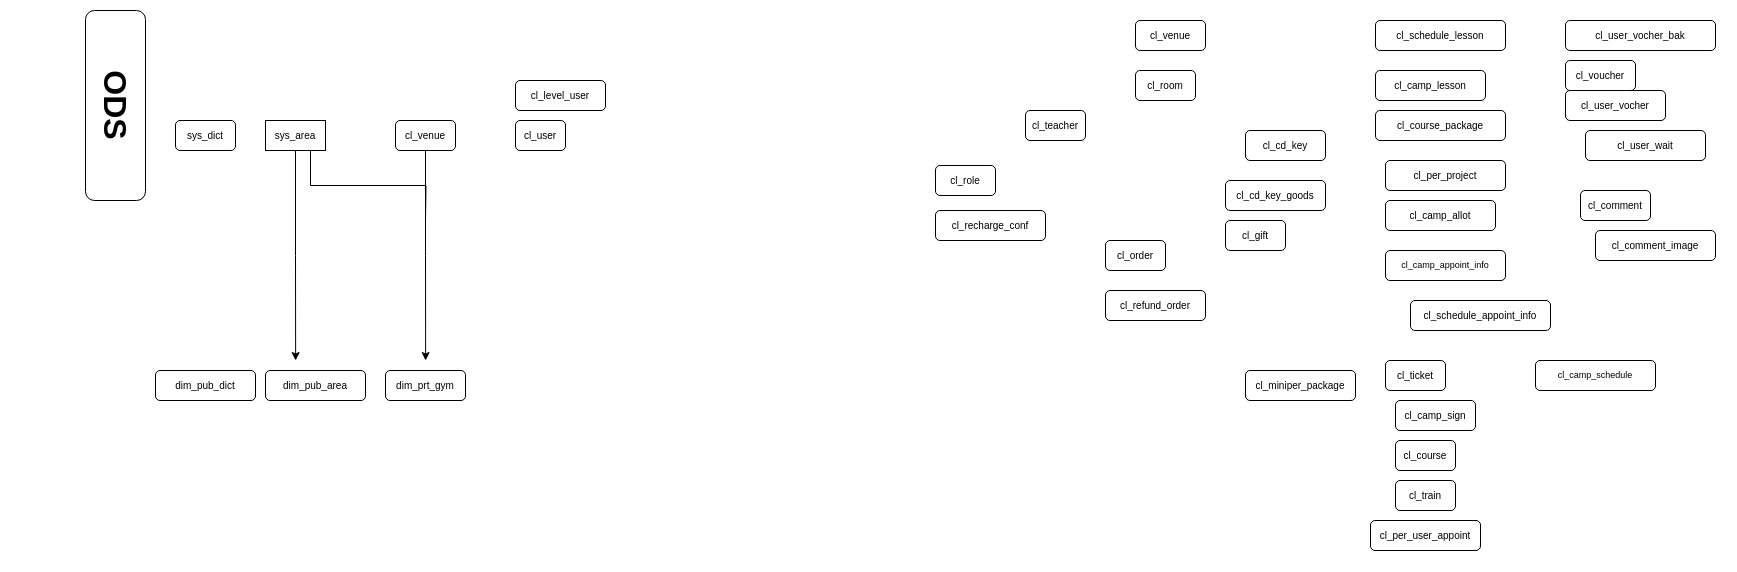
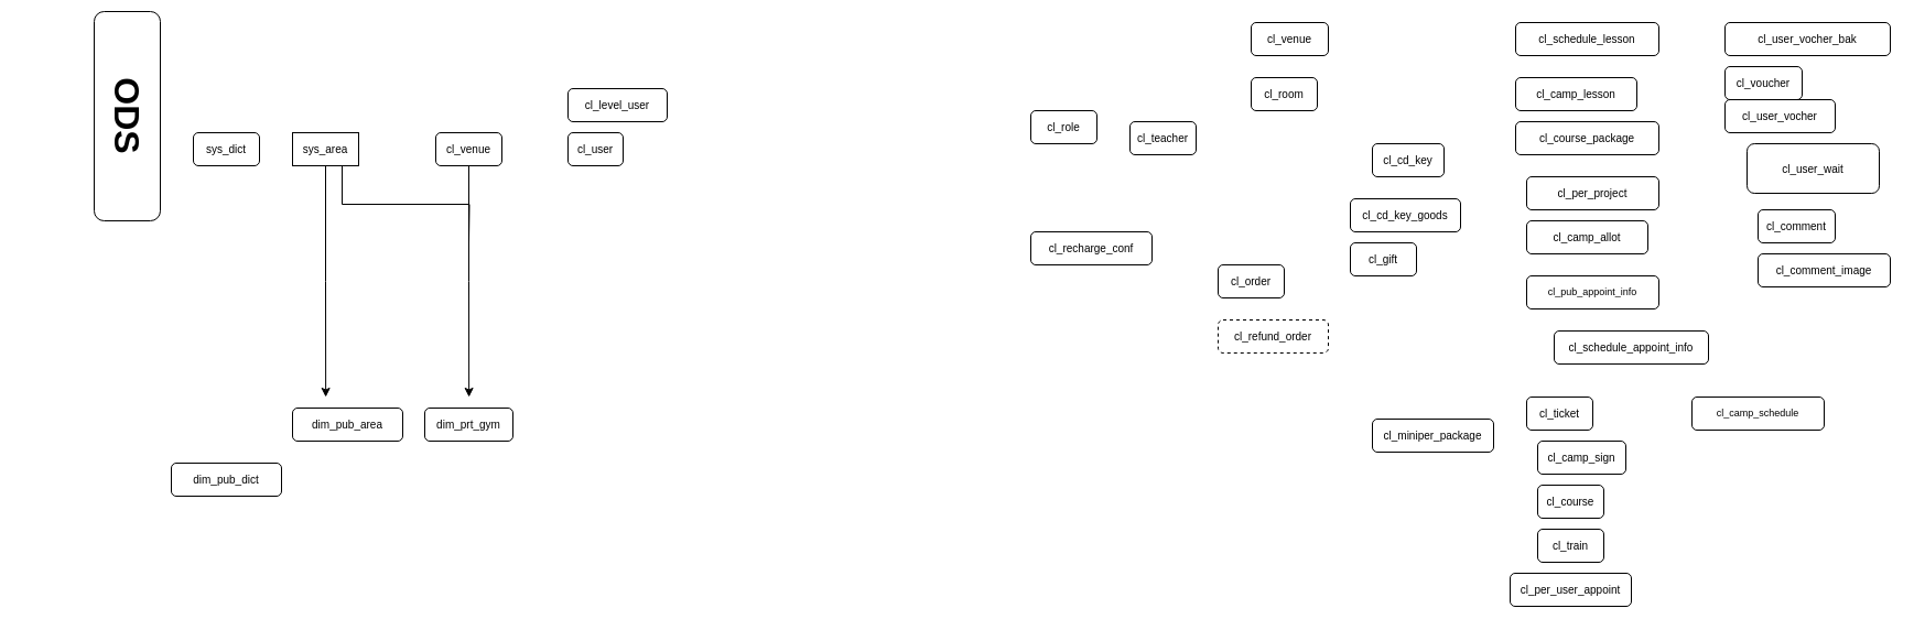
  <mxCell id="0" />
  <mxCell id="1" parent="0" />
  <mxCell id="2" value="ODS" style="rounded=1;whiteSpace=wrap;html=1;rotation=90;textDirection=ltr;fontSize=32;fontStyle=1" parent="1" vertex="1"><mxGeometry x="20" y="75" width="190" height="60" as="geometry" /></mxCell>
  <mxCell id="3" value="&lt;font style=&quot;font-size: 10px;&quot;&gt;cl_user&lt;/font&gt;" style="rounded=1;whiteSpace=wrap;html=1;strokeWidth=1;fontSize=10;" parent="1" vertex="1"><mxGeometry x="515" y="120" width="50" height="30" as="geometry" /></mxCell>
  <mxCell id="4" value="cl_schedule_lesson" style="rounded=1;whiteSpace=wrap;html=1;strokeWidth=1;fontSize=10;" parent="1" vertex="1"><mxGeometry x="1375" y="20" width="130" height="30" as="geometry" /></mxCell>
  <mxCell id="5" value="cl_per_project" style="rounded=1;whiteSpace=wrap;html=1;strokeWidth=1;fontSize=10;" parent="1" vertex="1"><mxGeometry x="1385" y="160" width="120" height="30" as="geometry" /></mxCell>
- <mxCell id="6" value="cl_comment" style="rounded=1;whiteSpace=wrap;html=1;strokeWidth=1;fontSize=10;" parent="1" vertex="1"><mxGeometry x="1580" y="190" width="70" height="30" as="geometry" /></mxCell>
+ <mxCell id="6" value="cl_comment" style="rounded=1;whiteSpace=wrap;html=1;strokeWidth=1;fontSize=10;" parent="1" vertex="1"><mxGeometry x="1595" y="190" width="70" height="30" as="geometry" /></mxCell>
  <mxCell id="7" value="cl_venue" style="rounded=1;whiteSpace=wrap;html=1;strokeWidth=1;fontSize=10;" parent="1" vertex="1"><mxGeometry x="1135" y="20" width="70" height="30" as="geometry" /></mxCell>
  <mxCell id="8" value="cl_course_package" style="rounded=1;whiteSpace=wrap;html=1;strokeWidth=1;fontSize=10;" parent="1" vertex="1"><mxGeometry x="1375" y="110" width="130" height="30" as="geometry" /></mxCell>
  <mxCell id="9" value="cl_camp_lesson" style="rounded=1;whiteSpace=wrap;html=1;strokeWidth=1;fontSize=10;" parent="1" vertex="1"><mxGeometry x="1375" y="70" width="110" height="30" as="geometry" /></mxCell>
  <mxCell id="10" value="cl_room" style="rounded=1;whiteSpace=wrap;html=1;strokeWidth=1;fontSize=10;" parent="1" vertex="1"><mxGeometry x="1135" y="70" width="60" height="30" as="geometry" /></mxCell>
- <mxCell id="11" value="cl_user_wait" style="rounded=1;whiteSpace=wrap;html=1;strokeWidth=1;fontSize=10;" parent="1" vertex="1"><mxGeometry x="1585" y="130" width="120" height="30" as="geometry" /></mxCell>
+ <mxCell id="11" value="cl_user_wait" style="rounded=1;whiteSpace=wrap;html=1;strokeWidth=1;fontSize=10;" parent="1" vertex="1"><mxGeometry x="1585" y="130" width="120" height="45" as="geometry" /></mxCell>
  <mxCell id="12" value="cl_camp_allot" style="rounded=1;whiteSpace=wrap;html=1;strokeWidth=1;fontSize=10;" parent="1" vertex="1"><mxGeometry x="1385" y="200" width="110" height="30" as="geometry" /></mxCell>
  <mxCell id="13" value="cl_level_user" style="rounded=1;whiteSpace=wrap;html=1;strokeWidth=1;fontSize=10;" parent="1" vertex="1"><mxGeometry x="515" y="80" width="90" height="30" as="geometry" /></mxCell>
- <mxCell id="14" value="cl_cd_key" style="rounded=1;whiteSpace=wrap;html=1;strokeWidth=1;fontSize=10;" parent="1" vertex="1"><mxGeometry x="1245" y="130" width="80" height="30" as="geometry" /></mxCell>
+ <mxCell id="14" value="cl_cd_key" style="rounded=1;whiteSpace=wrap;html=1;strokeWidth=1;fontSize=10;" parent="1" vertex="1"><mxGeometry x="1245" y="130" width="65" height="30" as="geometry" /></mxCell>
  <mxCell id="15" value="cl_user_vocher_bak" style="rounded=1;whiteSpace=wrap;html=1;strokeWidth=1;fontSize=10;" parent="1" vertex="1"><mxGeometry x="1565" y="20" width="150" height="30" as="geometry" /></mxCell>
- <mxCell id="16" value="cl_role" style="rounded=1;whiteSpace=wrap;html=1;strokeWidth=1;fontSize=10;" parent="1" vertex="1"><mxGeometry x="935" y="165" width="60" height="30" as="geometry" /></mxCell>
+ <mxCell id="16" value="cl_role" style="rounded=1;whiteSpace=wrap;html=1;strokeWidth=1;fontSize=10;" parent="1" vertex="1"><mxGeometry x="935" y="100" width="60" height="30" as="geometry" /></mxCell>
  <mxCell id="17" style="edgeStyle=orthogonalEdgeStyle;rounded=0;orthogonalLoop=1;jettySize=auto;html=1;exitX=1;exitY=0.5;exitDx=0;exitDy=0;fontSize=10;" parent="1" source="18" edge="1"><mxGeometry relative="1" as="geometry"><mxPoint x="1505" y="265" as="targetPoint" /></mxGeometry></mxCell>
- <mxCell id="18" value="&lt;font style=&quot;font-size: 9px&quot;&gt;cl_camp_appoint_info&lt;/font&gt;" style="rounded=1;whiteSpace=wrap;html=1;strokeWidth=1;fontSize=6;" parent="1" vertex="1"><mxGeometry x="1385" y="250" width="120" height="30" as="geometry" /></mxCell>
+ <mxCell id="18" value="&lt;font style=&quot;font-size: 9px&quot;&gt;cl_pub_appoint_info&lt;/font&gt;" style="rounded=1;whiteSpace=wrap;html=1;strokeWidth=1;fontSize=6;" parent="1" vertex="1"><mxGeometry x="1385" y="250" width="120" height="30" as="geometry" /></mxCell>
  <mxCell id="19" value="cl_order" style="rounded=1;whiteSpace=wrap;html=1;strokeWidth=1;fontSize=10;" parent="1" vertex="1"><mxGeometry x="1105" y="240" width="60" height="30" as="geometry" /></mxCell>
  <mxCell id="20" value="cl_cd_key_goods" style="rounded=1;whiteSpace=wrap;html=1;strokeWidth=1;fontSize=10;" parent="1" vertex="1"><mxGeometry x="1225" y="180" width="100" height="30" as="geometry" /></mxCell>
  <mxCell id="21" value="cl_ticket" style="rounded=1;whiteSpace=wrap;html=1;strokeWidth=1;fontSize=10;" parent="1" vertex="1"><mxGeometry x="1385" y="360" width="60" height="30" as="geometry" /></mxCell>
  <mxCell id="22" value="cl_schedule_appoint_info" style="rounded=1;whiteSpace=wrap;html=1;strokeWidth=1;fontSize=10;" parent="1" vertex="1"><mxGeometry x="1410" y="300" width="140" height="30" as="geometry" /></mxCell>
  <mxCell id="23" value="cl_teacher" style="rounded=1;whiteSpace=wrap;html=1;strokeWidth=1;fontSize=10;" parent="1" vertex="1"><mxGeometry x="1025" y="110" width="60" height="30" as="geometry" /></mxCell>
  <mxCell id="24" value="sys_dict" style="rounded=1;whiteSpace=wrap;html=1;strokeWidth=1;fontSize=10;" parent="1" vertex="1"><mxGeometry x="175" y="120" width="60" height="30" as="geometry" /></mxCell>
- <mxCell id="25" value="cl_refund_order" style="rounded=1;whiteSpace=wrap;html=1;strokeWidth=1;fontSize=10;" parent="1" vertex="1"><mxGeometry x="1105" y="290" width="100" height="30" as="geometry" /></mxCell>
+ <mxCell id="25" value="cl_refund_order" style="rounded=1;whiteSpace=wrap;html=1;strokeWidth=1;fontSize=10;dashed=1;" parent="1" vertex="1"><mxGeometry x="1105" y="290" width="100" height="30" as="geometry" /></mxCell>
  <mxCell id="26" value="cl_camp_sign" style="rounded=1;whiteSpace=wrap;html=1;strokeWidth=1;fontSize=10;" parent="1" vertex="1"><mxGeometry x="1395" y="400" width="80" height="30" as="geometry" /></mxCell>
  <mxCell id="27" value="cl_gift" style="rounded=1;whiteSpace=wrap;html=1;strokeWidth=1;fontSize=10;" parent="1" vertex="1"><mxGeometry x="1225" y="220" width="60" height="30" as="geometry" /></mxCell>
  <mxCell id="28" value="cl_recharge_conf" style="rounded=1;whiteSpace=wrap;html=1;strokeWidth=1;fontSize=10;" parent="1" vertex="1"><mxGeometry x="935" y="210" width="110" height="30" as="geometry" /></mxCell>
  <mxCell id="29" style="edgeStyle=orthogonalEdgeStyle;rounded=0;orthogonalLoop=1;jettySize=auto;html=1;exitX=0.5;exitY=1;exitDx=0;exitDy=0;" edge="1" parent="1" source="31"><mxGeometry relative="1" as="geometry"><mxPoint x="295.143" y="360" as="targetPoint" /></mxGeometry></mxCell>
  <mxCell id="30" style="edgeStyle=orthogonalEdgeStyle;rounded=0;orthogonalLoop=1;jettySize=auto;html=1;exitX=0.75;exitY=1;exitDx=0;exitDy=0;endArrow=none;endFill=0;" edge="1" parent="1" source="31"><mxGeometry relative="1" as="geometry"><mxPoint x="425" y="220" as="targetPoint" /></mxGeometry></mxCell>
  <mxCell id="31" value="sys_area" style="whiteSpace=wrap;html=1;strokeWidth=1;fontSize=10;rounded=0;" parent="1" vertex="1"><mxGeometry x="265" y="120" width="60" height="30" as="geometry" /></mxCell>
  <mxCell id="32" style="edgeStyle=orthogonalEdgeStyle;rounded=0;orthogonalLoop=1;jettySize=auto;html=1;exitX=0.5;exitY=1;exitDx=0;exitDy=0;fontSize=6;" parent="1" source="6" target="6" edge="1"><mxGeometry relative="1" as="geometry" /></mxCell>
  <mxCell id="33" value="cl_comment_image" style="rounded=1;whiteSpace=wrap;html=1;strokeWidth=1;fontSize=10;" parent="1" vertex="1"><mxGeometry x="1595" y="230" width="120" height="30" as="geometry" /></mxCell>
  <mxCell id="34" value="&lt;font style=&quot;font-size: 9px&quot;&gt;cl_camp_schedule&lt;/font&gt;" style="rounded=1;whiteSpace=wrap;html=1;strokeWidth=1;fontSize=6;" parent="1" vertex="1"><mxGeometry x="1535" y="360" width="120" height="30" as="geometry" /></mxCell>
  <mxCell id="35" value="cl_per_user_appoint" style="rounded=1;whiteSpace=wrap;html=1;strokeWidth=1;fontSize=10;" parent="1" vertex="1"><mxGeometry x="1370" y="520" width="110" height="30" as="geometry" /></mxCell>
  <mxCell id="36" value="cl_train" style="rounded=1;whiteSpace=wrap;html=1;strokeWidth=1;fontSize=10;" parent="1" vertex="1"><mxGeometry x="1395" y="480" width="60" height="30" as="geometry" /></mxCell>
  <mxCell id="37" value="cl_course" style="rounded=1;whiteSpace=wrap;html=1;strokeWidth=1;fontSize=10;" parent="1" vertex="1"><mxGeometry x="1395" y="440" width="60" height="30" as="geometry" /></mxCell>
  <mxCell id="38" value="cl_voucher" style="rounded=1;whiteSpace=wrap;html=1;strokeWidth=1;fontSize=10;" parent="1" vertex="1"><mxGeometry x="1565" y="60" width="70" height="30" as="geometry" /></mxCell>
  <mxCell id="39" value="cl_user_vocher" style="rounded=1;whiteSpace=wrap;html=1;strokeWidth=1;fontSize=10;" parent="1" vertex="1"><mxGeometry x="1565" y="90" width="100" height="30" as="geometry" /></mxCell>
  <mxCell id="40" style="edgeStyle=orthogonalEdgeStyle;rounded=0;orthogonalLoop=1;jettySize=auto;html=1;exitX=0.5;exitY=1;exitDx=0;exitDy=0;" edge="1" parent="1" source="41"><mxGeometry relative="1" as="geometry"><mxPoint x="425.143" y="360" as="targetPoint" /></mxGeometry></mxCell>
  <mxCell id="41" value="cl_venue" style="rounded=1;whiteSpace=wrap;html=1;strokeWidth=1;fontSize=10;" parent="1" vertex="1"><mxGeometry x="395" y="120" width="60" height="30" as="geometry" /></mxCell>
- <mxCell id="42" value="cl_miniper_package" style="rounded=1;whiteSpace=wrap;html=1;strokeWidth=1;fontSize=10;" parent="1" vertex="1"><mxGeometry x="1245" y="370" width="110" height="30" as="geometry" /></mxCell>
- <mxCell id="43" value="dim_pub_dict" style="rounded=1;whiteSpace=wrap;html=1;strokeWidth=1;fontSize=10;" vertex="1" parent="1"><mxGeometry x="155" y="370" width="100" height="30" as="geometry" /></mxCell>
+ <mxCell id="42" value="cl_miniper_package" style="rounded=1;whiteSpace=wrap;html=1;strokeWidth=1;fontSize=10;" parent="1" vertex="1"><mxGeometry x="1245" y="380" width="110" height="30" as="geometry" /></mxCell>
+ <mxCell id="43" value="dim_pub_dict" style="rounded=1;whiteSpace=wrap;html=1;strokeWidth=1;fontSize=10;" vertex="1" parent="1"><mxGeometry x="155" y="420" width="100" height="30" as="geometry" /></mxCell>
  <mxCell id="44" value="dim_pub_area" style="rounded=1;whiteSpace=wrap;html=1;strokeWidth=1;fontSize=10;" vertex="1" parent="1"><mxGeometry x="265" y="370" width="100" height="30" as="geometry" /></mxCell>
  <mxCell id="45" value="dim_prt_gym" style="rounded=1;whiteSpace=wrap;html=1;strokeWidth=1;fontSize=10;" vertex="1" parent="1"><mxGeometry x="385" y="370" width="80" height="30" as="geometry" /></mxCell>
